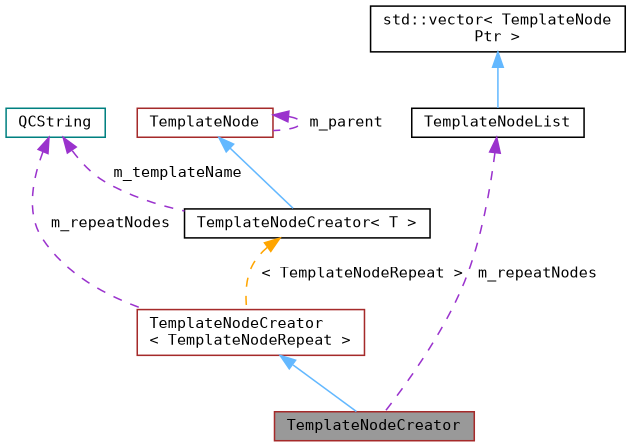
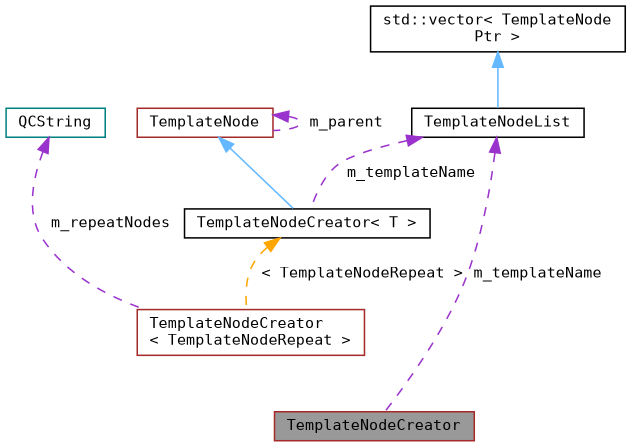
  digraph {
    fontname="DejaVu Sans Mono"
    node [color=brown fillcolor=white fontname="DejaVu Sans Mono" fontsize=10 shape=box style=filled]
    edge [color=darkorchid3 dir=back fontname="DejaVu Sans Mono" fontsize=10 labelfontname=Helvetica labelfontsize=10 style=dashed]
    n1 [fillcolor=grey60 fontcolor=black height=0.2 label=TemplateNodeCreator width=0.4]
    n2 [height=0.2 label="TemplateNodeCreator\l\< TemplateNodeRepeat \>" width=0.4]
    n3 [height=0.2 label=TemplateNode width=0.4]
    n4 [color=black height=0.2 label="TemplateNodeCreator\< T \>" width=0.4]
    n5 [color=teal height=0.2 label=QCString width=0.4]
    n6 [color=black height=0.2 label=TemplateNodeList width=0.4]
    n7 [color=black height=0.2 label="std::vector\< TemplateNode\lPtr \>" width=0.4]
-   n2 -> n1 [color=steelblue1 style=solid]
    n3 -> n3 [label=" m_parent"]
    n3 -> n4 [color=steelblue1 style=solid]
    n4 -> n2 [color=orange label=" \< TemplateNodeRepeat \>"]
    n5 -> n2 [label=" m_repeatNodes"]
-   n5 -> n4 [label=" m_templateName"]
-   n6 -> n1 [label=" m_repeatNodes"]
+   n6 -> n4 [label=" m_templateName"]
+   n6 -> n1 [label=" m_templateName"]
    n7 -> n6 [color=steelblue1 style=solid]
  }
